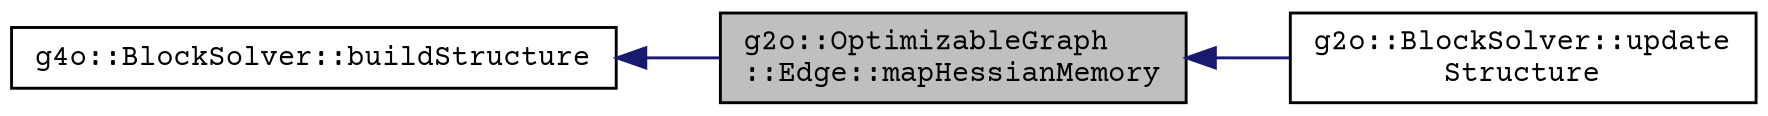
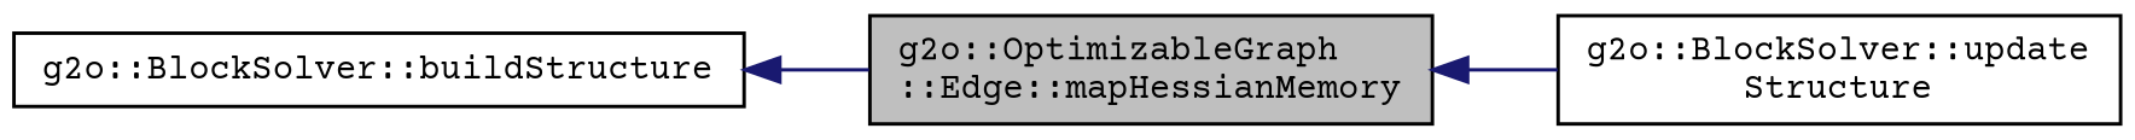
  digraph {
    fontname="Courier Prime"
    rankdir=LR
    node [color=black fillcolor=white fontname="Courier Prime" fontsize=10 shape=record style=filled]
    edge [color=midnightblue dir=back fontname="Courier Prime" fontsize=10 labelfontname=Helvetica labelfontsize=10 style=solid]
    n1 [fillcolor=grey75 fontcolor=black height=0.2 label="g2o::OptimizableGraph\l::Edge::mapHessianMemory" width=0.4]
    n2 [height=0.2 label="g2o::BlockSolver::update\lStructure" width=0.4]
-   n3 [height=0.2 label="g4o::BlockSolver::buildStructure" width=0.4]
+   n3 [height=0.2 label="g2o::BlockSolver::buildStructure" width=0.4]
    n1 -> n2
    n3 -> n1
  }
